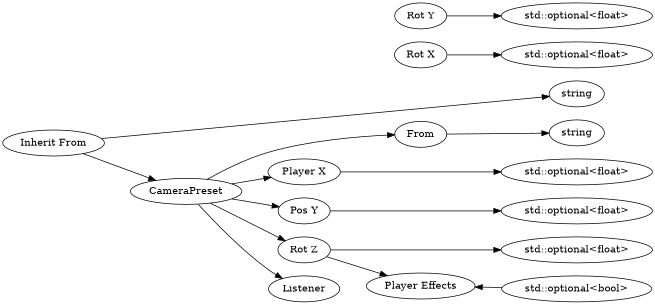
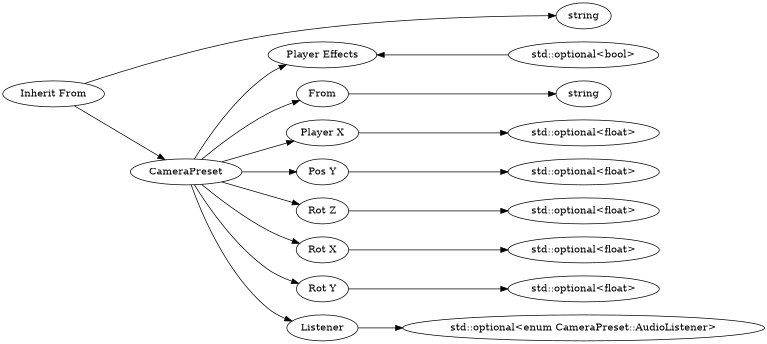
  digraph {
    rankdir=LR
    n1 [label=string]
    n2 [label=string]
    n3 [label="std::optional<float>"]
    n4 [label="std::optional<float>"]
    n5 [label="std::optional<float>"]
    n6 [label="std::optional<float>"]
    n7 [label="std::optional<float>"]
+   n8 [label="std::optional<enum CameraPreset::AudioListener>"]
    n9 [label="std::optional<bool>"]
    n10 [label="Player Effects"]
    n11 [label=CameraPreset]
    n12 [label=From]
    n13 [label="Player X"]
    n14 [label="Pos Y"]
    n15 [label="Rot Z"]
    n16 [label="Rot X"]
    n17 [label="Rot Y"]
    n18 [label=Listener]
    n19 [label="Inherit From"]
    subgraph sub_1 {
      rank=max
      n1
      n2
      n3
      n4
      n5
      n6
      n7
+     n8
      n9
    }
    n9 -> n10
-   n15 -> n10
+   n11 -> n10
    n11 -> n12
    n11 -> n13
    n11 -> n14
    n11 -> n15
+   n11 -> n16
+   n11 -> n17
    n11 -> n18
    n12 -> n1
    n13 -> n3
    n14 -> n4
    n15 -> n5
    n16 -> n6
    n17 -> n7
+   n18 -> n8
    n19 -> n2
    n19 -> n11
  }
